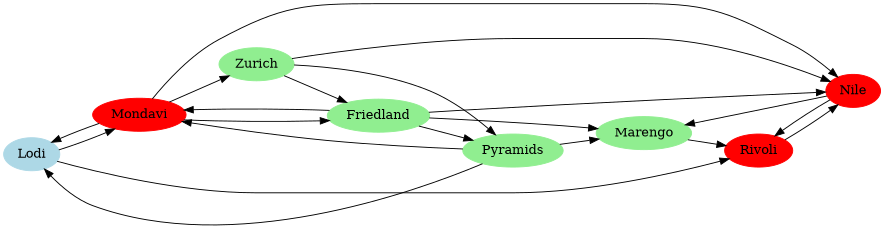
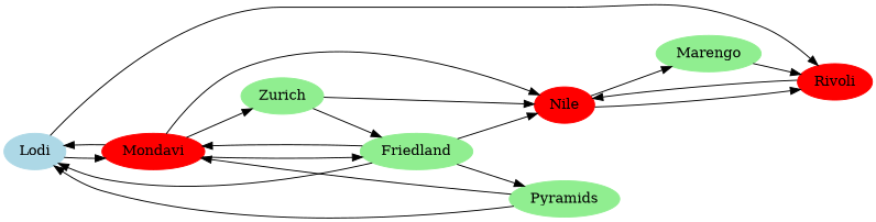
  digraph {
    rankdir=LR
    node [color=lightgreen style=filled]
    n1 [color=lightblue label=Lodi]
    n2 [color=red label=Mondavi]
    n3 [color=red label=Rivoli]
    n4 [color=red label=Nile]
    n5 [label=Zurich]
    n6 [label=Friedland]
    n7 [label=Pyramids]
    n8 [label=Marengo]
    n1 -> n2
    n1 -> n3
    n2 -> n1
    n2 -> n4
    n2 -> n5
    n2 -> n6
    n3 -> n4
    n4 -> n3
    n4 -> n8
    n5 -> n4
    n5 -> n6
-   n5 -> n7
    n6 -> n2
    n6 -> n4
    n6 -> n7
-   n6 -> n8
+   n6 -> n1
    n7 -> n1
    n7 -> n2
-   n7 -> n8
    n8 -> n3
  }
